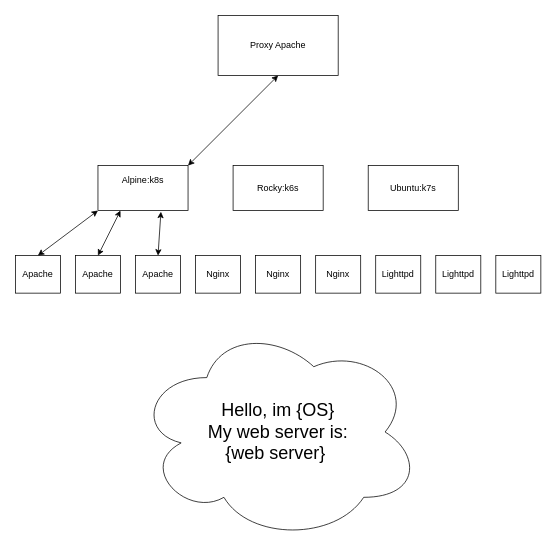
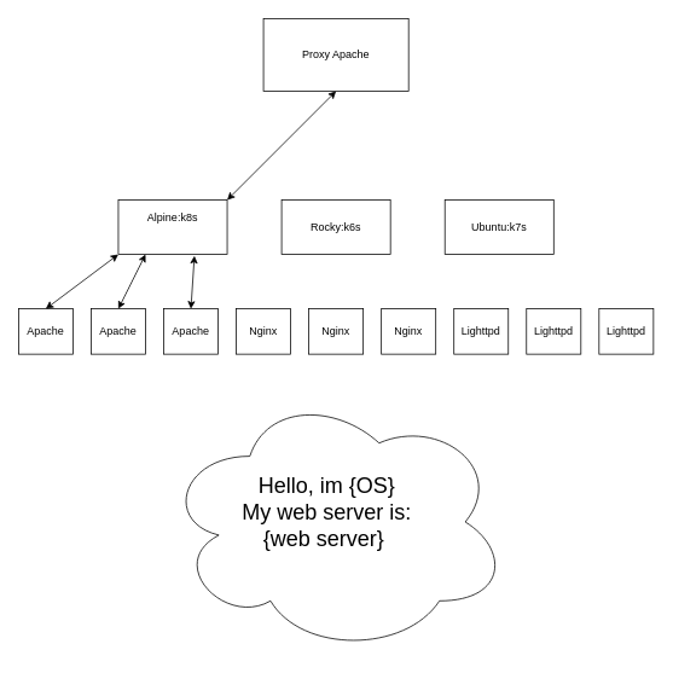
  <mxCell id="0" />
  <mxCell id="1" parent="0" />
  <mxCell id="2" value="" style="rounded=0;whiteSpace=wrap;html=1;" vertex="1" parent="1"><mxGeometry x="290" y="20" width="160" height="80" as="geometry" /></mxCell>
  <mxCell id="3" value="" style="rounded=0;whiteSpace=wrap;html=1;" vertex="1" parent="1"><mxGeometry x="130" y="220" width="120" height="60" as="geometry" /></mxCell>
  <mxCell id="4" value="" style="rounded=0;whiteSpace=wrap;html=1;" vertex="1" parent="1"><mxGeometry x="310" y="220" width="120" height="60" as="geometry" /></mxCell>
  <mxCell id="5" value="" style="rounded=0;whiteSpace=wrap;html=1;" vertex="1" parent="1"><mxGeometry x="490" y="220" width="120" height="60" as="geometry" /></mxCell>
  <mxCell id="6" value="" style="endArrow=classic;startArrow=classic;html=1;rounded=0;entryX=0.5;entryY=1;entryDx=0;entryDy=0;exitX=1;exitY=0;exitDx=0;exitDy=0;" edge="1" parent="1" source="3" target="2"><mxGeometry width="50" height="50" relative="1" as="geometry"><mxPoint x="330" y="190" as="sourcePoint" /><mxPoint x="380" y="140" as="targetPoint" /></mxGeometry></mxCell>
  <mxCell id="7" value="Proxy Apache" style="text;html=1;align=center;verticalAlign=middle;whiteSpace=wrap;rounded=0;" vertex="1" parent="1"><mxGeometry x="325" y="45" width="90" height="30" as="geometry" /></mxCell>
  <mxCell id="8" value="Alpine:k8s" style="text;html=1;align=center;verticalAlign=middle;whiteSpace=wrap;rounded=0;" vertex="1" parent="1"><mxGeometry x="160" y="225" width="60" height="30" as="geometry" /></mxCell>
  <mxCell id="9" value="Rocky:k6s" style="text;html=1;align=center;verticalAlign=middle;whiteSpace=wrap;rounded=0;" vertex="1" parent="1"><mxGeometry x="340" y="235" width="60" height="30" as="geometry" /></mxCell>
  <mxCell id="10" value="Ubuntu:k7s" style="text;html=1;align=center;verticalAlign=middle;whiteSpace=wrap;rounded=0;" vertex="1" parent="1"><mxGeometry x="520" y="235" width="60" height="30" as="geometry" /></mxCell>
  <mxCell id="11" value="" style="rounded=0;whiteSpace=wrap;html=1;" vertex="1" parent="1"><mxGeometry x="20" y="340" width="60" height="50" as="geometry" /></mxCell>
  <mxCell id="12" value="" style="rounded=0;whiteSpace=wrap;html=1;" vertex="1" parent="1"><mxGeometry x="100" y="340" width="60" height="50" as="geometry" /></mxCell>
  <mxCell id="13" value="" style="rounded=0;whiteSpace=wrap;html=1;" vertex="1" parent="1"><mxGeometry x="180" y="340" width="60" height="50" as="geometry" /></mxCell>
  <mxCell id="14" value="" style="rounded=0;whiteSpace=wrap;html=1;" vertex="1" parent="1"><mxGeometry x="260" y="340" width="60" height="50" as="geometry" /></mxCell>
  <mxCell id="15" value="" style="rounded=0;whiteSpace=wrap;html=1;" vertex="1" parent="1"><mxGeometry x="340" y="340" width="60" height="50" as="geometry" /></mxCell>
  <mxCell id="16" value="" style="rounded=0;whiteSpace=wrap;html=1;" vertex="1" parent="1"><mxGeometry x="420" y="340" width="60" height="50" as="geometry" /></mxCell>
  <mxCell id="17" value="" style="rounded=0;whiteSpace=wrap;html=1;" vertex="1" parent="1"><mxGeometry x="500" y="340" width="60" height="50" as="geometry" /></mxCell>
  <mxCell id="18" value="" style="rounded=0;whiteSpace=wrap;html=1;" vertex="1" parent="1"><mxGeometry x="580" y="340" width="60" height="50" as="geometry" /></mxCell>
  <mxCell id="19" value="" style="rounded=0;whiteSpace=wrap;html=1;" vertex="1" parent="1"><mxGeometry x="660" y="340" width="60" height="50" as="geometry" /></mxCell>
  <mxCell id="20" value="Apache" style="text;html=1;align=center;verticalAlign=middle;whiteSpace=wrap;rounded=0;" vertex="1" parent="1"><mxGeometry x="180" y="350" width="60" height="30" as="geometry" /></mxCell>
  <mxCell id="21" value="Apache" style="text;html=1;align=center;verticalAlign=middle;whiteSpace=wrap;rounded=0;" vertex="1" parent="1"><mxGeometry x="100" y="350" width="60" height="30" as="geometry" /></mxCell>
  <mxCell id="22" value="Apache" style="text;html=1;align=center;verticalAlign=middle;whiteSpace=wrap;rounded=0;" vertex="1" parent="1"><mxGeometry x="20" y="350" width="60" height="30" as="geometry" /></mxCell>
  <mxCell id="23" value="Nginx" style="text;html=1;align=center;verticalAlign=middle;whiteSpace=wrap;rounded=0;" vertex="1" parent="1"><mxGeometry x="260" y="350" width="60" height="30" as="geometry" /></mxCell>
  <mxCell id="24" value="Nginx" style="text;html=1;align=center;verticalAlign=middle;whiteSpace=wrap;rounded=0;" vertex="1" parent="1"><mxGeometry x="340" y="350" width="60" height="30" as="geometry" /></mxCell>
  <mxCell id="25" value="Nginx" style="text;html=1;align=center;verticalAlign=middle;whiteSpace=wrap;rounded=0;" vertex="1" parent="1"><mxGeometry x="420" y="350" width="60" height="30" as="geometry" /></mxCell>
  <mxCell id="26" value="Lighttpd" style="text;html=1;align=center;verticalAlign=middle;whiteSpace=wrap;rounded=0;" vertex="1" parent="1"><mxGeometry x="500" y="350" width="60" height="30" as="geometry" /></mxCell>
  <mxCell id="27" value="Lighttpd" style="text;html=1;align=center;verticalAlign=middle;whiteSpace=wrap;rounded=0;" vertex="1" parent="1"><mxGeometry x="580" y="350" width="60" height="30" as="geometry" /></mxCell>
  <mxCell id="28" value="Lighttpd" style="text;html=1;align=center;verticalAlign=middle;whiteSpace=wrap;rounded=0;" vertex="1" parent="1"><mxGeometry x="660" y="350" width="60" height="30" as="geometry" /></mxCell>
  <mxCell id="29" value="" style="endArrow=classic;startArrow=classic;html=1;rounded=0;entryX=0.699;entryY=1.026;entryDx=0;entryDy=0;entryPerimeter=0;exitX=0.5;exitY=0;exitDx=0;exitDy=0;" edge="1" parent="1" source="13" target="3"><mxGeometry width="50" height="50" relative="1" as="geometry"><mxPoint x="340" y="260" as="sourcePoint" /><mxPoint x="390" y="210" as="targetPoint" /></mxGeometry></mxCell>
  <mxCell id="30" value="" style="endArrow=classic;startArrow=classic;html=1;rounded=0;entryX=0.699;entryY=1.026;entryDx=0;entryDy=0;entryPerimeter=0;exitX=0.5;exitY=0;exitDx=0;exitDy=0;" edge="1" parent="1" source="12"><mxGeometry width="50" height="50" relative="1" as="geometry"><mxPoint x="156" y="338" as="sourcePoint" /><mxPoint x="160" y="280" as="targetPoint" /></mxGeometry></mxCell>
  <mxCell id="31" value="" style="endArrow=classic;startArrow=classic;html=1;rounded=0;entryX=0;entryY=1;entryDx=0;entryDy=0;exitX=0.5;exitY=0;exitDx=0;exitDy=0;" edge="1" parent="1" source="11" target="3"><mxGeometry width="50" height="50" relative="1" as="geometry"><mxPoint x="230" y="360" as="sourcePoint" /><mxPoint x="234" y="302" as="targetPoint" /></mxGeometry></mxCell>
  <mxCell id="32" value="" style="ellipse;shape=cloud;whiteSpace=wrap;html=1;" vertex="1" parent="1"><mxGeometry x="180" y="430" width="380" height="290" as="geometry" /></mxCell>
- <mxCell id="33" value="&lt;font style=&quot;font-size: 24px;&quot;&gt;Hello, im {OS}&lt;/font&gt;&lt;div&gt;&lt;font style=&quot;font-size: 24px;&quot;&gt;My web server is:&lt;/font&gt;&lt;/div&gt;&lt;div&gt;&lt;font style=&quot;font-size: 24px;&quot;&gt;{web server}&amp;nbsp;&lt;/font&gt;&lt;/div&gt;" style="text;html=1;align=center;verticalAlign=middle;whiteSpace=wrap;rounded=0;" vertex="1" parent="1"><mxGeometry x="220" y="520" width="300" height="110" as="geometry" /></mxCell>
+ <mxCell id="33" value="&lt;font style=&quot;font-size: 24px;&quot;&gt;Hello, im {OS}&lt;/font&gt;&lt;div&gt;&lt;font style=&quot;font-size: 24px;&quot;&gt;My web server is:&lt;/font&gt;&lt;/div&gt;&lt;div&gt;&lt;font style=&quot;font-size: 24px;&quot;&gt;{web server}&amp;nbsp;&lt;/font&gt;&lt;/div&gt;" style="text;html=1;align=center;verticalAlign=middle;whiteSpace=wrap;rounded=0;" vertex="1" parent="1"><mxGeometry x="210" y="510" width="300" height="110" as="geometry" /></mxCell>
